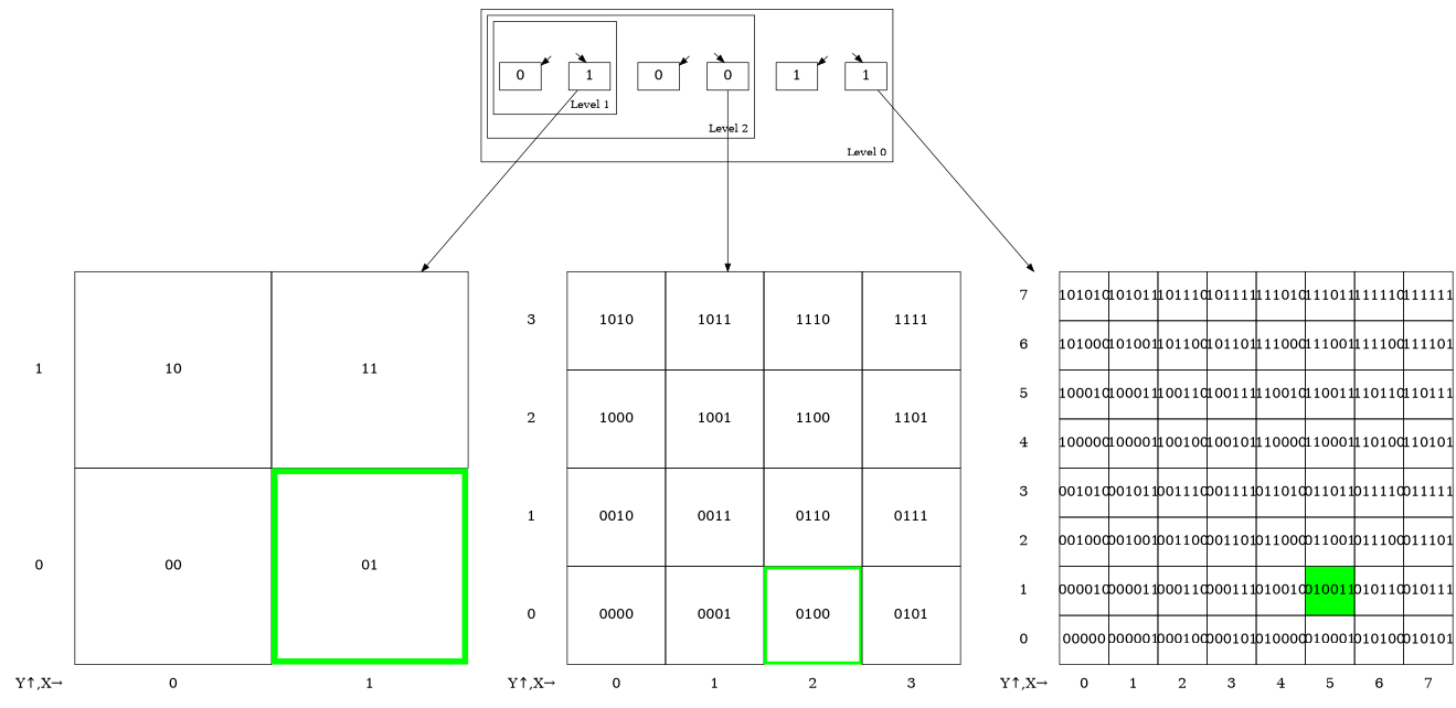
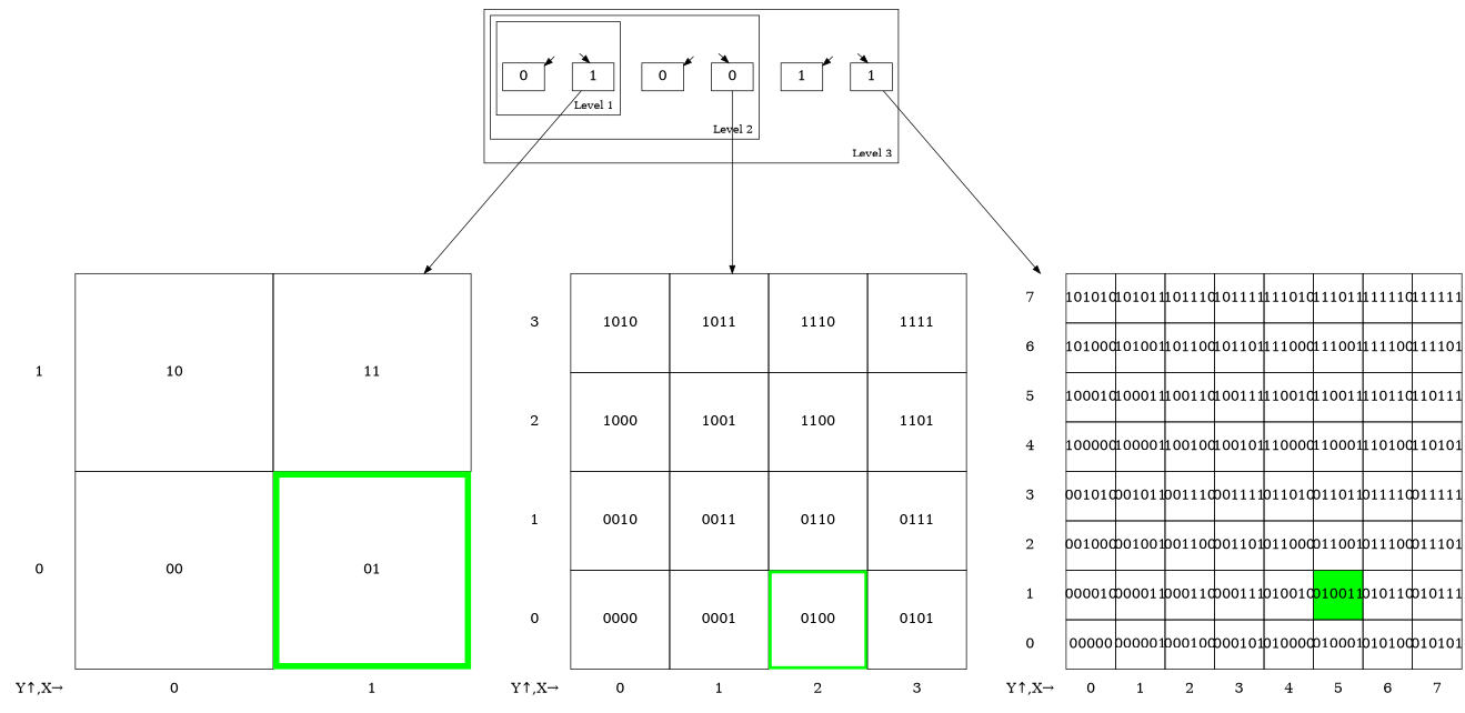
  digraph {
    compound=true
    labeljust=r
    labelloc=b
    nodesep=0.5
    rankdir=TB
    ranksep=0
    splines=false
    node [fontsize=18 shape=record]
    L30 [style=invis]
    n2 [label=1]
    n3 [label=1]
    L20 [style=invis]
    n5 [label=0]
    n6 [label=0]
    L10 [style=invis]
    n8 [label=0]
    n9 [label=1]
    n10 [label=<             <TABLE BORDER="0" CELLBORDER="1" CELLSPACING="0" CELLPADDING="16" FIXEDSIZE="TRUE">             <tr>                 <td border="0">1</td>                 <td border="1" width="256" height="256">10</td>                 <td border="1" width="256" height="256">11</td>             </tr>             <tr>                 <td border="0">0</td>                 <td border="1" width="256" height="256">00</td>                 <td border="8" width="256" height="256" COLOR="green">01</td>             </tr>             <tr>                 <td border="0">Y↑,X→</td>                 <td border="0">0</td>                 <td border="0">1</td>             </tr>             </TABLE>             > margin=0 shape=none]
    n11 [label=<             <TABLE BORDER="0" CELLBORDER="1" CELLSPACING="0" CELLPADDING="16" FIXEDSIZE="TRUE">             <tr>                 <td border="0">3</td>                 <td border="1" width="128" height="128">1010</td>                 <td border="1" width="128" height="128">1011</td>                 <td border="1" width="128" height="128">1110</td>                 <td border="1" width="128" height="128">1111</td>             </tr>             <tr>                 <td border="0">2</td>                 <td border="1" width="128" height="128">1000</td>                 <td border="1" width="128" height="128">1001</td>                 <td border="1" width="128" height="128">1100</td>                 <td border="1" width="128" height="128">1101</td>             </tr>             <tr>                 <td border="0">1</td>                 <td border="1" width="128" height="128">0010</td>                 <td border="1" width="128" height="128">0011</td>                 <td border="1" width="128" height="128">0110</td>                 <td border="1" width="128" height="128">0111</td>             </tr>             <tr>                 <td border="0">0</td>                 <td border="1" width="128" height="128">0000</td>                 <td border="1" width="128" height="128">0001</td>                 <td border="4" width="128" height="128" COLOR="green">0100</td>                 <td border="1" width="128" height="128">0101</td>             </tr>             <tr>                 <td border="0">Y↑,X→</td>                 <td border="0">0</td>                 <td border="0">1</td>                 <td border="0">2</td>                 <td border="0">3</td>             </tr>             </TABLE>             > margin=0 shape=none]
    n12 [label=<             <TABLE BORDER="0" CELLBORDER="1" CELLSPACING="0" CELLPADDING="16" FIXEDSIZE="TRUE">                 <tr>                     <td border="0">7</td>                     <td border="1" width="64" height="64" FIXEDSIZE="TRUE">101010</td>                     <td border="1" width="64" height="64" FIXEDSIZE="TRUE">101011</td>                     <td border="1" width="64" height="64" FIXEDSIZE="TRUE">101110</td>                     <td border="1" width="64" height="64" FIXEDSIZE="TRUE">101111</td>                     <td border="1" width="64" height="64" FIXEDSIZE="TRUE">111010</td>                     <td border="1" width="64" height="64" FIXEDSIZE="TRUE">111011</td>                     <td border="1" width="64" height="64" FIXEDSIZE="TRUE">111110</td>                     <td border="1" width="64" height="64" FIXEDSIZE="TRUE">111111</td>                 </tr>                 <tr>                     <td border="0">6</td>                     <td border="1" width="64" height="64" FIXEDSIZE="TRUE">101000</td>                     <td border="1" width="64" height="64" FIXEDSIZE="TRUE">101001</td>                     <td border="1" width="64" height="64" FIXEDSIZE="TRUE">101100</td>                     <td border="1" width="64" height="64" FIXEDSIZE="TRUE">101101</td>                     <td border="1" width="64" height="64" FIXEDSIZE="TRUE">111000</td>                     <td border="1" width="64" height="64" FIXEDSIZE="TRUE">111001</td>                     <td border="1" width="64" height="64" FIXEDSIZE="TRUE">111100</td>                     <td border="1" width="64" height="64" FIXEDSIZE="TRUE">111101</td>                 </tr>                 <tr>                     <td border="0">5</td>                     <td border="1" width="64" height="64" FIXEDSIZE="TRUE">100010</td>                     <td border="1" width="64" height="64" FIXEDSIZE="TRUE">100011</td>                     <td border="1" width="64" height="64" FIXEDSIZE="TRUE">100110</td>                     <td border="1" width="64" height="64" FIXEDSIZE="TRUE">100111</td>                     <td border="1" width="64" height="64" FIXEDSIZE="TRUE">110010</td>                     <td border="1" width="64" height="64" FIXEDSIZE="TRUE">110011</td>                     <td border="1" width="64" height="64" FIXEDSIZE="TRUE">110110</td>                     <td border="1" width="64" height="64" FIXEDSIZE="TRUE">110111</td>                 </tr>                 <tr>                     <td border="0">4</td>                     <td border="1" width="64" height="64" FIXEDSIZE="TRUE">100000</td>                     <td border="1" width="64" height="64" FIXEDSIZE="TRUE">100001</td>                     <td border="1" width="64" height="64" FIXEDSIZE="TRUE">100100</td>                     <td border="1" width="64" height="64" FIXEDSIZE="TRUE">100101</td>                     <td border="1" width="64" height="64" FIXEDSIZE="TRUE">110000</td>                     <td border="1" width="64" height="64" FIXEDSIZE="TRUE">110001</td>                     <td border="1" width="64" height="64" FIXEDSIZE="TRUE">110100</td>                     <td border="1" width="64" height="64" FIXEDSIZE="TRUE">110101</td>                 </tr>                 <tr>                     <td border="0">3</td>                     <td border="1" width="64" height="64" FIXEDSIZE="TRUE">001010</td>                     <td border="1" width="64" height="64" FIXEDSIZE="TRUE">001011</td>                     <td border="1" width="64" height="64" FIXEDSIZE="TRUE">001110</td>                     <td border="1" width="64" height="64" FIXEDSIZE="TRUE">001111</td>                     <td border="1" width="64" height="64" FIXEDSIZE="TRUE">011010</td>                     <td border="1" width="64" height="64" FIXEDSIZE="TRUE">011011</td>                     <td border="1" width="64" height="64" FIXEDSIZE="TRUE">011110</td>                     <td border="1" width="64" height="64" FIXEDSIZE="TRUE">011111</td>                 </tr>                 <tr>                     <td border="0">2</td>                     <td border="1" width="64" height="64" FIXEDSIZE="TRUE">001000</td>                     <td border="1" width="64" height="64" FIXEDSIZE="TRUE">001001</td>                     <td border="1" width="64" height="64" FIXEDSIZE="TRUE">001100</td>                     <td border="1" width="64" height="64" FIXEDSIZE="TRUE">001101</td>                     <td border="1" width="64" height="64" FIXEDSIZE="TRUE">011000</td>                     <td border="1" width="64" height="64" FIXEDSIZE="TRUE">011001</td>                     <td border="1" width="64" height="64" FIXEDSIZE="TRUE">011100</td>                     <td border="1" width="64" height="64" FIXEDSIZE="TRUE">011101</td>                 </tr>                 <tr>                     <td border="0">1</td>                     <td border="1" width="64" height="64" FIXEDSIZE="TRUE">000010</td>                     <td border="1" width="64" height="64" FIXEDSIZE="TRUE">000011</td>                     <td border="1" width="64" height="64" FIXEDSIZE="TRUE">000110</td>                     <td border="1" width="64" height="64" FIXEDSIZE="TRUE">000111</td>                     <td border="1" width="64" height="64" FIXEDSIZE="TRUE">010010</td>                     <td border="1" width="64" height="64" FIXEDSIZE="TRUE" BGCOLOR="green">010011</td>                     <td border="1" width="64" height="64" FIXEDSIZE="TRUE">010110</td>                     <td border="1" width="64" height="64" FIXEDSIZE="TRUE">010111</td>                 </tr>                 <tr>                     <td border="0">0</td>                     <td border="1" width="64" height="64" FIXEDSIZE="TRUE">00000</td>                     <td border="1" width="64" height="64" FIXEDSIZE="TRUE">000001</td>                     <td border="1" width="64" height="64" FIXEDSIZE="TRUE">000100</td>                     <td border="1" width="64" height="64" FIXEDSIZE="TRUE">000101</td>                     <td border="1" width="64" height="64" FIXEDSIZE="TRUE">010000</td>                     <td border="1" width="64" height="64" FIXEDSIZE="TRUE">010001</td>                     <td border="1" width="64" height="64" FIXEDSIZE="TRUE">010100</td>                     <td border="1" width="64" height="64" FIXEDSIZE="TRUE">010101</td>                 </tr>                 <tr>                     <td border="0">Y↑,X→</td>                     <td border="0">0</td>                     <td border="0">1</td>                     <td border="0">2</td>                     <td border="0">3</td>                     <td border="0">4</td>                     <td border="0">5</td>                     <td border="0">6</td>                     <td border="0">7</td>                 </tr>             </TABLE>             > margin=0 shape=none]
    subgraph sub_1 {
      rank=same
      n10
      n11
      n12
    }
    subgraph cluster_2 {
-     label="Level 0"
+     label="Level 3"
      subgraph sub_3 {
        label="Level 3"
        L30
        n2
        n3
      }
      subgraph cluster_4 {
        label="Level 2"
        subgraph sub_5 {
          label="Level 2"
          L20
          n5
          n6
        }
        subgraph cluster_6 {
          label="Level 1"
          subgraph sub_7 {
            label="Level 1"
            L10
            n8
            n9
          }
        }
      }
    }
    L30 -> n2 [style=invis]
    L30 -> n2
    L30 -> n3 [style=invis]
    L30 -> n3
    n3 -> n12 [minlen=16]
    L20 -> n5 [style=invis]
    L20 -> n5
    L20 -> n6 [style=invis]
    L20 -> n6
    n6 -> n11 [minlen=16]
    L10 -> n8 [style=invis]
    L10 -> n8
    L10 -> n9 [style=invis]
    L10 -> n9
    n9 -> n10 [minlen=16]
    n10 -> n11 [style=invis]
    n11 -> n12 [style=invis]
  }
